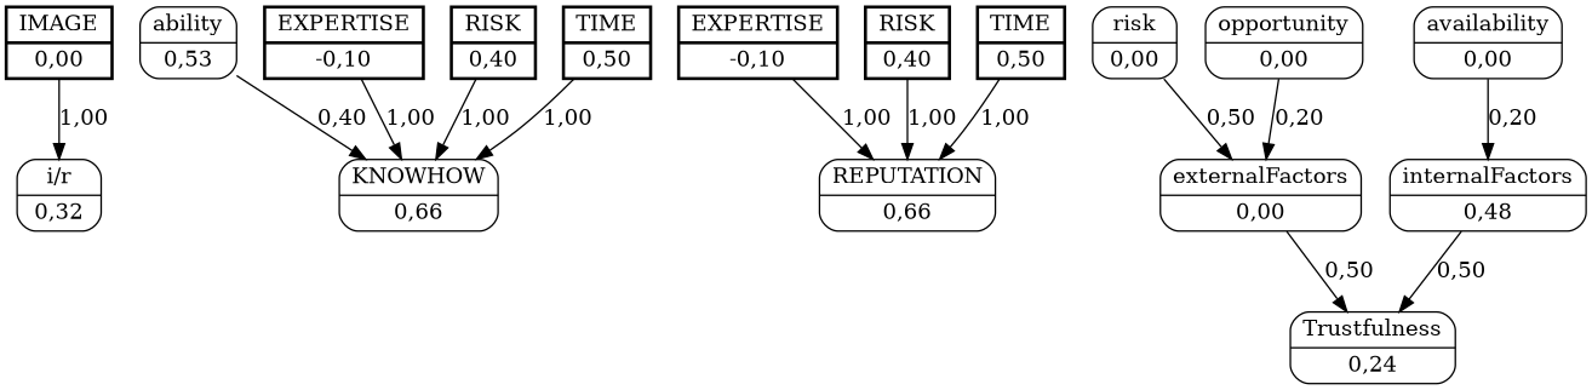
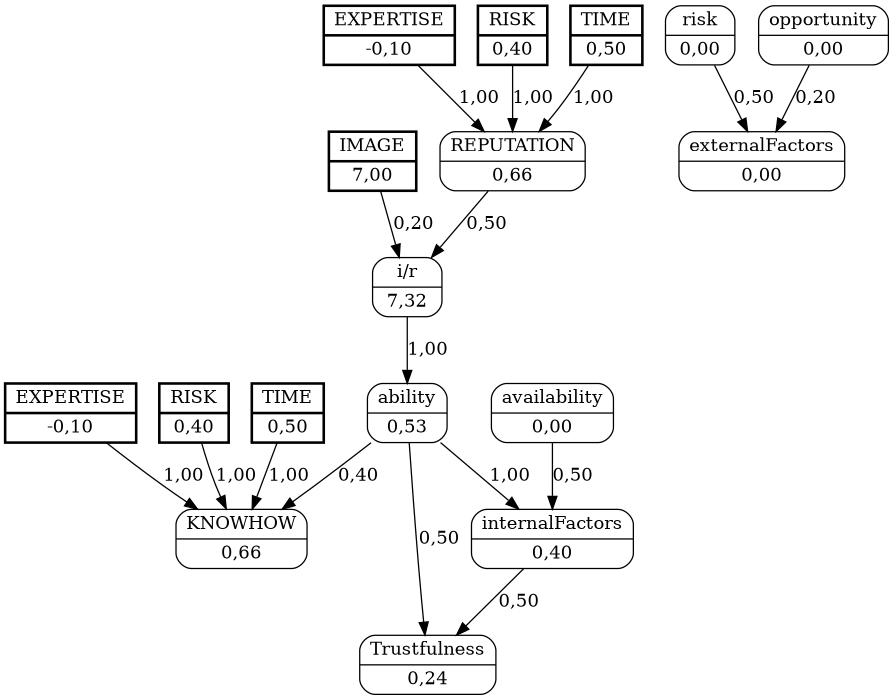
  digraph {
    node [shape=record style=rounded]
-   n1 [label="{IMAGE | 0,00}" penwidth=2 peripheries=2 style=bold]
-   n2 [label="{i/r | 0,32}"]
+   n1 [label="{IMAGE | 7,00}" penwidth=2 peripheries=2 style=bold]
+   n2 [label="{i/r | 7,32}"]
    n3 [label="{ability | 0,53}"]
    n4 [label="{EXPERTISE | -0,10}" penwidth=2 peripheries=2 style=bold]
    n5 [label="{REPUTATION | 0,66}"]
    n6 [label="{RISK | 0,40}" penwidth=2 peripheries=2 style=bold]
    n7 [label="{TIME | 0,50}" penwidth=2 peripheries=2 style=bold]
    n8 [label="{EXPERTISE | -0,10}" penwidth=2 peripheries=2 style=bold]
    n9 [label="{KNOWHOW | 0,66}"]
    n10 [label="{RISK | 0,40}" penwidth=2 peripheries=2 style=bold]
    n11 [label="{TIME | 0,50}" penwidth=2 peripheries=2 style=bold]
-   n12 [label="{internalFactors | 0,48}"]
+   n12 [label="{internalFactors | 0,40}"]
    n13 [label="{Trustfulness | 0,24}"]
    n14 [label="{availability | 0,00}"]
    n15 [label="{risk | 0,00}"]
    n16 [label="{externalFactors | 0,00}"]
    n17 [label="{opportunity | 0,00}"]
-   n1 -> n2 [label="1,00"]
+   n1 -> n2 [label="0,20"]
+   n2 -> n3 [label="1,00"]
    n3 -> n9 [label="0,40"]
+   n3 -> n12 [label="1,00"]
    n4 -> n5 [label="1,00"]
+   n5 -> n2 [label="0,50"]
    n6 -> n5 [label="1,00"]
    n7 -> n5 [label="1,00"]
    n8 -> n9 [label="1,00"]
    n10 -> n9 [label="1,00"]
    n11 -> n9 [label="1,00"]
    n12 -> n13 [label="0,50"]
-   n14 -> n12 [label="0,20"]
+   n14 -> n12 [label="0,50"]
    n15 -> n16 [label="0,50"]
-   n16 -> n13 [label="0,50"]
+   n3 -> n13 [label="0,50"]
    n17 -> n16 [label="0,20"]
  }
